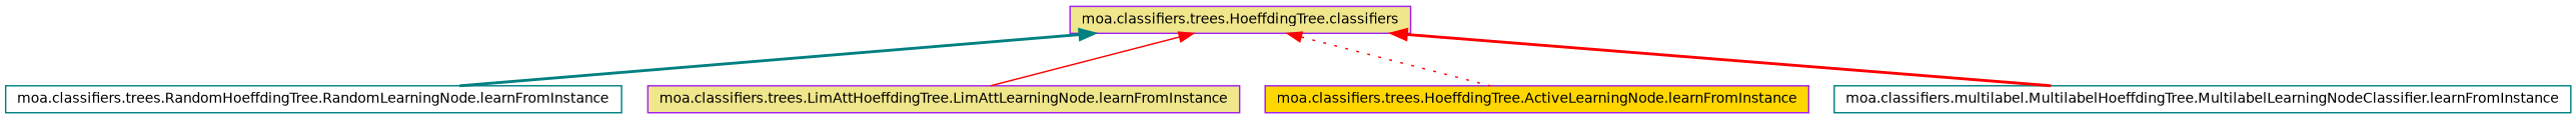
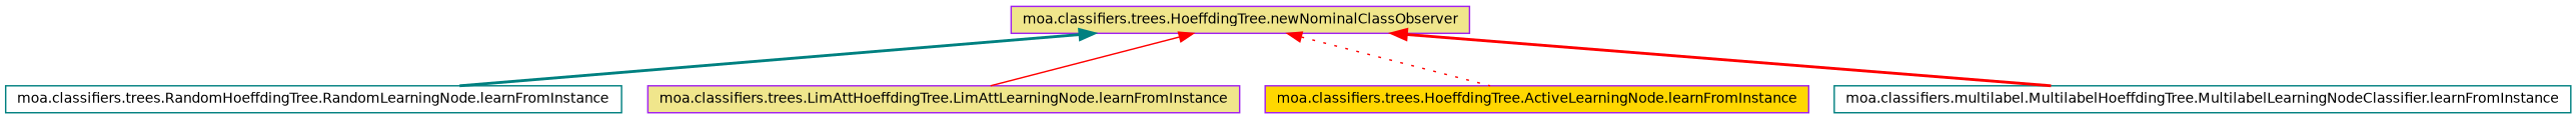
  digraph {
    rankdir=TB
    node [color=purple fillcolor=khaki fontname=Helvetica fontsize=10 shape=record style=filled]
    edge [color=red dir=back fontname=Helvetica fontsize=10 labelfontname=Helvetica labelfontsize=10 style=bold]
-   n1 [fontcolor=black height=0.2 label="moa.classifiers.trees.HoeffdingTree.classifiers" width=0.4]
+   n1 [fontcolor=black height=0.2 label="moa.classifiers.trees.HoeffdingTree.newNominalClassObserver" width=0.4]
    n2 [color=teal fillcolor=white height=0.2 label="moa.classifiers.trees.RandomHoeffdingTree.RandomLearningNode.learnFromInstance" width=0.4]
    n3 [height=0.2 label="moa.classifiers.trees.LimAttHoeffdingTree.LimAttLearningNode.learnFromInstance" width=0.4]
    n4 [fillcolor=gold height=0.2 label="moa.classifiers.trees.HoeffdingTree.ActiveLearningNode.learnFromInstance" width=0.4]
    n5 [color=teal fillcolor=white height=0.2 label="moa.classifiers.multilabel.MultilabelHoeffdingTree.MultilabelLearningNodeClassifier.learnFromInstance" width=0.4]
    n1 -> n2 [color=teal]
    n1 -> n3 [style=solid]
    n1 -> n4 [style=dotted]
    n1 -> n5
  }
